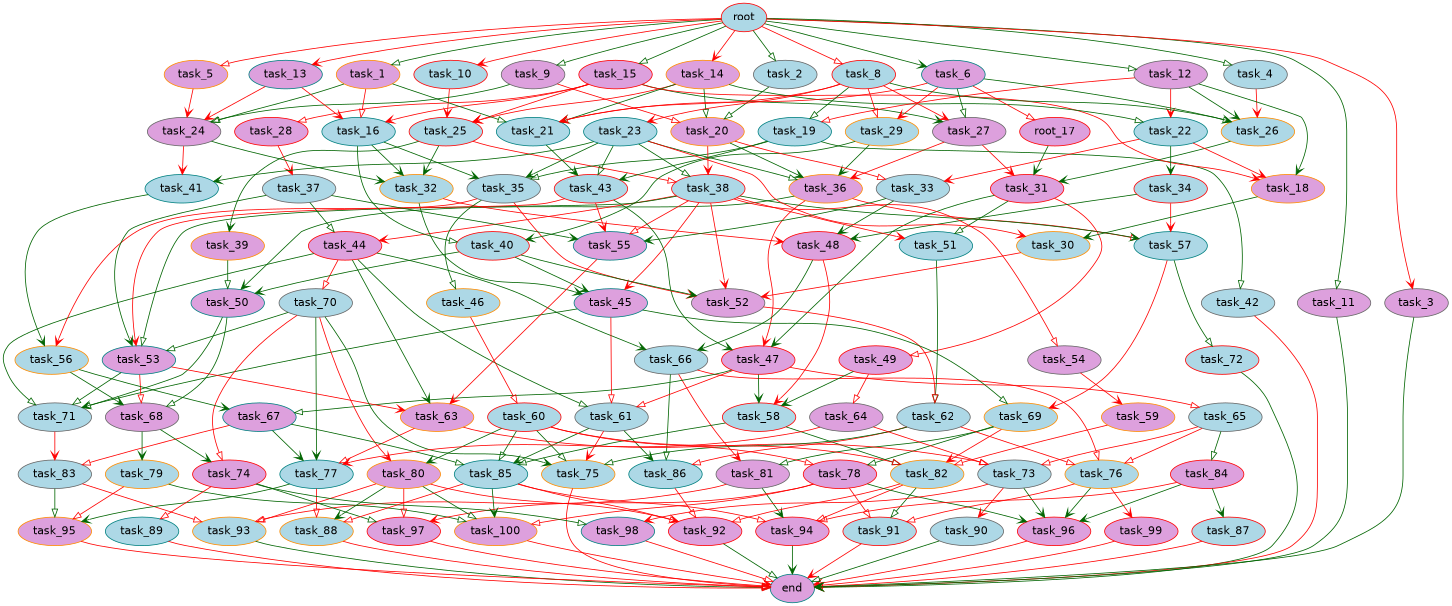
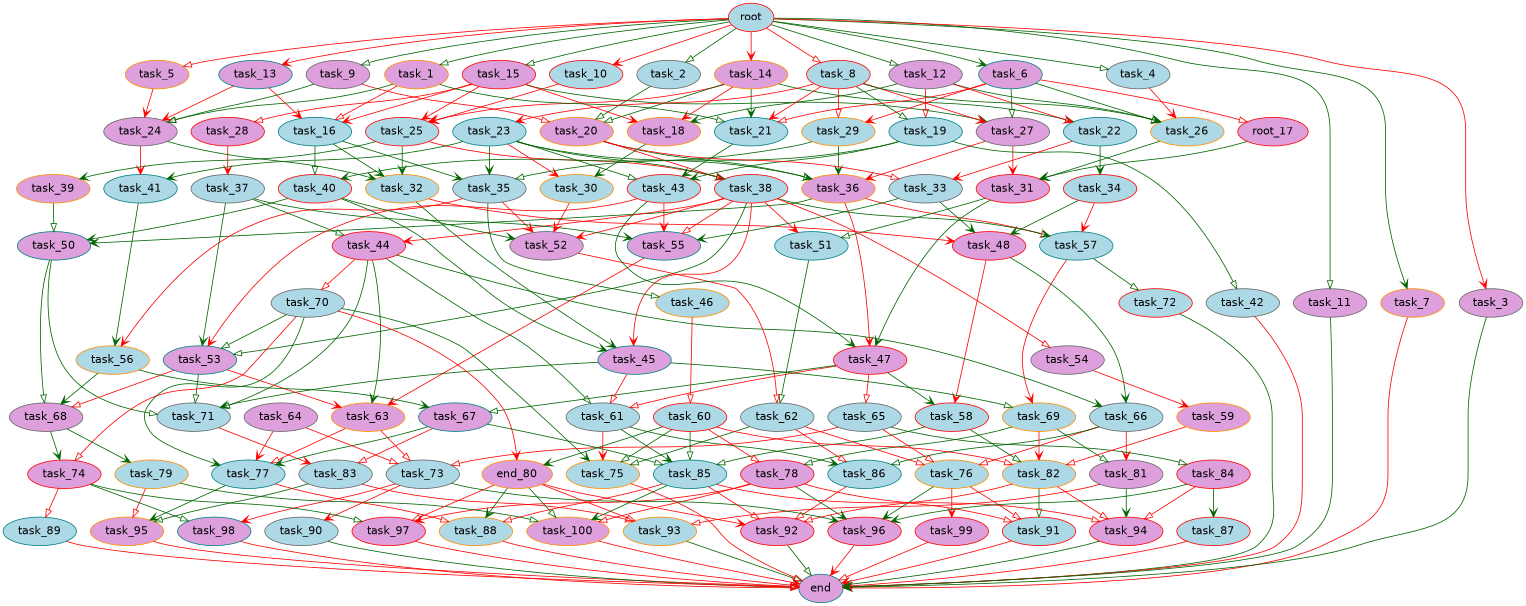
  digraph {
    fontname="DejaVu Sans"
    node [color=red fillcolor=lightblue fontname="DejaVu Sans" style=filled]
    edge [arrowhead=vee color=darkgreen fontname="DejaVu Sans"]
    task_66 [color=gray40]
    task_81 [color=gray40 fillcolor=plum]
    task_76 [color=darkorange]
    task_86 [color=teal]
    task_94 [fillcolor=plum]
    task_93 [color=darkorange]
    task_91
    task_96 [fillcolor=plum]
    task_99 [fillcolor=plum]
    task_92 [fillcolor=plum]
    task_71 [color=gray40]
    task_83 [color=gray40]
    task_95 [color=darkorange fillcolor=plum]
    task_79 [color=darkorange]
    task_100 [color=darkorange fillcolor=plum]
    end [color=teal fillcolor=plum]
    task_27 [color=gray40 fillcolor=plum]
    task_36 [color=darkorange fillcolor=plum]
    task_31 [fillcolor=plum]
    task_57 [color=teal]
    task_47 [fillcolor=plum]
    task_50 [color=teal fillcolor=plum]
    task_51 [color=teal]
-   task_49 [fillcolor=plum]
    task_34
    task_48 [fillcolor=plum]
    task_69 [color=darkorange]
    task_72
    task_58
    task_82 [color=darkorange]
    task_78 [fillcolor=plum]
    task_97 [fillcolor=plum]
    task_63 [color=darkorange fillcolor=plum]
    task_77 [color=teal]
    task_73 [color=gray40]
    task_88 [color=darkorange]
    task_90 [color=gray40]
    task_98 [color=teal fillcolor=plum]
    task_87
    task_26 [color=darkorange]
    task_25
    task_38
    task_32 [color=darkorange]
    task_39 [color=darkorange fillcolor=plum]
    task_44 [fillcolor=plum]
    task_52 [color=gray40 fillcolor=plum]
    task_45 [color=teal fillcolor=plum]
    task_53 [color=teal fillcolor=plum]
    task_54 [color=gray40 fillcolor=plum]
    task_55 [color=teal fillcolor=plum]
    task_70 [color=gray40]
    task_61 [color=gray40]
    task_75 [color=darkorange]
-   task_80 [color=darkorange fillcolor=plum]
+   task_80 [color=darkorange fillcolor=plum label=end_80]
    task_74 [fillcolor=plum]
    task_85 [color=teal]
    task_19 [color=teal]
    task_43
    task_42 [color=gray40]
    task_35 [color=gray40]
    task_56 [color=darkorange]
    task_46 [color=darkorange]
    task_65 [color=gray40]
    task_67 [color=teal fillcolor=plum]
    task_84 [fillcolor=plum]
    task_29 [color=darkorange]
    task_40
    task_20 [color=darkorange fillcolor=plum]
    task_33 [color=gray40]
    task_68 [color=gray40 fillcolor=plum]
    task_15 [fillcolor=plum]
    task_16 [color=teal]
    task_28 [fillcolor=plum]
    task_18 [color=darkorange fillcolor=plum]
    task_37 [color=gray40]
    task_30 [color=darkorange]
    task_10
    task_62 [color=gray40]
    task_23 [color=teal]
    task_41 [color=teal]
    task_59 [color=darkorange fillcolor=plum]
    task_4 [color=gray40]
    task_9 [color=gray40 fillcolor=plum]
    task_24 [color=gray40 fillcolor=plum]
    task_14 [color=darkorange fillcolor=plum]
    task_22 [color=teal]
    task_21 [color=teal]
    task_12 [color=gray40 fillcolor=plum]
    task_60
    task_89 [color=teal]
    task_64 [color=gray40 fillcolor=plum]
    task_11 [color=gray40 fillcolor=plum]
    task_6 [color=teal fillcolor=plum]
    n94 [fillcolor=plum label=root_17]
    root
    task_1 [color=darkorange fillcolor=plum]
    task_13 [color=teal fillcolor=plum]
    task_2 [color=gray40]
    task_5 [color=darkorange fillcolor=plum]
+   task_7 [color=darkorange fillcolor=plum]
    task_3 [color=gray40 fillcolor=plum]
    task_8
    task_66 -> task_81 [color=red]
    task_66 -> task_76 [arrowhead=onormal color=red]
    task_66 -> task_86 [arrowhead=onormal]
    task_81 -> task_94
    task_81 -> task_93 [arrowhead=onormal color=red]
    task_76 -> task_91 [arrowhead=onormal color=red]
    task_76 -> task_96
    task_76 -> task_99 [color=red]
    task_86 -> task_92 [arrowhead=onormal color=red]
    task_94 -> end
    task_93 -> end [arrowhead=onormal]
    task_91 -> end [color=red]
    task_96 -> end [color=red]
    task_99 -> end [arrowhead=onormal color=red]
    task_92 -> end [arrowhead=onormal]
    task_71 -> task_83 [color=red]
    task_83 -> task_93 [arrowhead=onormal color=red]
    task_83 -> task_95 [arrowhead=onormal]
    task_95 -> end [arrowhead=onormal color=red]
    task_79 -> task_95 [arrowhead=onormal color=red]
    task_79 -> task_100 [arrowhead=onormal]
    task_100 -> end [color=red]
    task_27 -> task_36 [color=red]
    task_27 -> task_31 [color=red]
    task_36 -> task_57 [arrowhead=onormal color=red]
    task_36 -> task_47 [color=red]
    task_36 -> task_50
    task_31 -> task_47
    task_31 -> task_51 [arrowhead=onormal]
-   task_31 -> task_49 [arrowhead=onormal color=red]
    task_57 -> task_69 [color=red]
    task_57 -> task_72 [arrowhead=onormal]
    task_47 -> task_58
    task_47 -> task_61 [arrowhead=onormal color=red]
    task_47 -> task_65 [arrowhead=onormal color=red]
    task_47 -> task_67 [arrowhead=onormal]
    task_50 -> task_71 [arrowhead=onormal]
    task_50 -> task_68 [arrowhead=onormal]
    task_51 -> task_62 [arrowhead=onormal]
-   task_49 -> task_58
-   task_49 -> task_64 [arrowhead=onormal color=red]
    task_34 -> task_57 [color=red]
    task_34 -> task_48
    task_48 -> task_66
    task_48 -> task_58 [color=red]
    task_69 -> task_81 [arrowhead=onormal]
    task_69 -> task_82 [color=red]
    task_69 -> task_78 [arrowhead=onormal]
    task_72 -> end
    task_58 -> task_82 [arrowhead=onormal]
    task_58 -> task_85 [arrowhead=onormal]
    task_82 -> task_94 [arrowhead=onormal color=red]
    task_82 -> task_91 [arrowhead=onormal]
    task_82 -> task_92 [arrowhead=onormal color=red]
    task_78 -> task_91 [arrowhead=onormal color=red]
    task_78 -> task_96
    task_78 -> task_100 [arrowhead=onormal color=red]
    task_78 -> task_97 [color=red]
    task_97 -> end [arrowhead=onormal color=red]
    task_63 -> task_77 [arrowhead=onormal color=red]
    task_63 -> task_73 [arrowhead=onormal color=red]
    task_77 -> task_95
    task_77 -> task_88 [arrowhead=onormal color=red]
    task_73 -> task_96
    task_73 -> task_90 [color=red]
    task_73 -> task_98 [color=red]
    task_88 -> end [arrowhead=onormal color=red]
    task_90 -> end [arrowhead=onormal]
    task_98 -> end [arrowhead=onormal color=red]
    task_87 -> end [arrowhead=onormal color=red]
    task_26 -> task_31
    task_25 -> task_38 [arrowhead=onormal color=red]
    task_25 -> task_32
    task_25 -> task_39
    task_38 -> task_57
    task_38 -> task_51 [color=red]
    task_38 -> task_44 [color=red]
    task_38 -> task_52 [color=red]
    task_38 -> task_45 [color=red]
    task_38 -> task_53 [arrowhead=onormal]
    task_38 -> task_54 [arrowhead=onormal color=red]
    task_38 -> task_55 [arrowhead=onormal color=red]
    task_32 -> task_48 [color=red]
    task_32 -> task_45
    task_39 -> task_50 [arrowhead=onormal]
    task_44 -> task_66
    task_44 -> task_71 [arrowhead=onormal]
    task_44 -> task_63
    task_44 -> task_70 [arrowhead=onormal color=red]
    task_44 -> task_61 [arrowhead=onormal]
    task_52 -> task_62 [arrowhead=onormal color=red]
    task_45 -> task_71
    task_45 -> task_69 [arrowhead=onormal]
    task_45 -> task_61 [arrowhead=onormal color=red]
    task_53 -> task_71 [arrowhead=onormal]
    task_53 -> task_63 [color=red]
    task_53 -> task_68 [arrowhead=onormal color=red]
    task_54 -> task_59 [color=red]
    task_55 -> task_63 [color=red]
    task_70 -> task_77
    task_70 -> task_53 [arrowhead=onormal]
    task_70 -> task_75
    task_70 -> task_80 [color=red]
    task_70 -> task_74 [arrowhead=onormal color=red]
    task_61 -> task_86
    task_61 -> task_75 [color=red]
    task_61 -> task_85
    task_75 -> end [arrowhead=onormal color=red]
    task_80 -> task_93 [arrowhead=onormal color=red]
    task_80 -> task_92 [color=red]
    task_80 -> task_100 [arrowhead=onormal]
    task_80 -> task_97 [arrowhead=onormal color=red]
    task_80 -> task_88
    task_74 -> task_97 [arrowhead=onormal]
    task_74 -> task_98 [arrowhead=onormal]
    task_74 -> task_89 [arrowhead=onormal color=red]
    task_85 -> task_94 [arrowhead=onormal color=red]
    task_85 -> task_92 [arrowhead=onormal color=red]
    task_85 -> task_100
    task_85 -> task_88 [arrowhead=onormal color=red]
    task_19 -> task_43
    task_19 -> task_42 [arrowhead=onormal]
    task_19 -> task_35 [arrowhead=onormal]
    task_43 -> task_47
    task_43 -> task_53 [color=red]
    task_43 -> task_55 [color=red]
    task_42 -> end [color=red]
    task_35 -> task_52 [color=red]
    task_35 -> task_56 [color=red]
    task_35 -> task_46 [arrowhead=onormal]
    task_56 -> task_67
    task_56 -> task_68
    task_46 -> task_60 [arrowhead=onormal color=red]
    task_65 -> task_76 [arrowhead=onormal color=red]
    task_65 -> task_73 [arrowhead=onormal color=red]
    task_65 -> task_84 [arrowhead=onormal]
    task_67 -> task_83 [arrowhead=onormal color=red]
    task_67 -> task_77
    task_67 -> task_85 [arrowhead=onormal]
    task_84 -> task_94 [arrowhead=onormal color=red]
    task_84 -> task_96
    task_84 -> task_87
    task_29 -> task_36
    task_29 -> task_40
    task_40 -> task_50
    task_40 -> task_52
    task_40 -> task_45
    task_20 -> task_36
    task_20 -> task_38 [color=red]
    task_20 -> task_33 [arrowhead=onormal color=red]
    task_33 -> task_48
    task_33 -> task_55
    task_68 -> task_79
    task_68 -> task_74
    task_15 -> task_27
    task_15 -> task_25 [color=red]
    task_15 -> task_16 [color=red]
    task_15 -> task_28 [arrowhead=onormal color=red]
    task_15 -> task_18 [color=red]
    task_16 -> task_32
    task_16 -> task_35
    task_16 -> task_40 [arrowhead=onormal]
    task_28 -> task_37 [color=red]
    task_18 -> task_30
    task_37 -> task_44 [arrowhead=onormal]
    task_37 -> task_53
    task_37 -> task_55
    task_30 -> task_52 [color=red]
    task_10 -> task_25 [color=red]
    task_62 -> task_76 [arrowhead=onormal color=red]
    task_62 -> task_86 [arrowhead=onormal color=red]
    task_62 -> task_75 [arrowhead=onormal]
    task_23 -> task_36 [arrowhead=onormal]
    task_23 -> task_38 [arrowhead=onormal]
    task_23 -> task_43 [arrowhead=onormal]
    task_23 -> task_35
    task_23 -> task_30 [color=red]
    task_23 -> task_41
    task_41 -> task_56
    task_59 -> task_82 [arrowhead=onormal color=red]
    task_4 -> task_26 [color=red]
    task_9 -> task_20 [arrowhead=onormal color=red]
    task_9 -> task_24 [arrowhead=onormal]
    task_24 -> task_32
    task_24 -> task_41 [color=red]
    task_14 -> task_25 [color=red]
    task_14 -> task_20 [arrowhead=onormal]
-   task_22 -> task_18 [color=red]
+   task_14 -> task_18 [color=red]
    task_14 -> task_22 [arrowhead=onormal]
    task_14 -> task_21
    task_22 -> task_34
    task_22 -> task_33 [color=red]
    task_21 -> task_43
    task_12 -> task_26
    task_12 -> task_19 [arrowhead=onormal color=red]
    task_12 -> task_18
    task_12 -> task_22 [color=red]
    task_60 -> task_82 [arrowhead=onormal color=red]
    task_60 -> task_78 [arrowhead=onormal color=red]
    task_60 -> task_75 [arrowhead=onormal]
    task_60 -> task_80
    task_60 -> task_85 [arrowhead=onormal]
    task_89 -> end [arrowhead=onormal color=red]
    task_64 -> task_77 [color=red]
    task_64 -> task_73 [arrowhead=onormal color=red]
    task_11 -> end
    task_6 -> task_27 [arrowhead=onormal]
    task_6 -> task_26 [arrowhead=onormal]
    task_6 -> task_29 [color=red]
    task_6 -> task_21 [arrowhead=onormal color=red]
    task_6 -> n94 [arrowhead=onormal color=red]
    n94 -> task_31
    root -> task_15 [arrowhead=onormal]
    root -> task_10 [color=red]
    root -> task_4 [arrowhead=onormal]
    root -> task_9 [arrowhead=onormal]
    root -> task_14 [color=red]
    root -> task_12 [arrowhead=onormal]
    root -> task_11 [arrowhead=onormal]
    root -> task_6
    root -> task_1 [arrowhead=onormal]
    root -> task_13 [color=red]
    root -> task_2 [arrowhead=onormal]
    root -> task_5 [arrowhead=onormal color=red]
+   root -> task_7
    root -> task_3 [color=red]
    root -> task_8 [arrowhead=onormal color=red]
    task_1 -> task_16 [arrowhead=onormal color=red]
    task_1 -> task_24 [arrowhead=onormal]
    task_1 -> task_21 [arrowhead=onormal]
    task_13 -> task_16 [color=red]
    task_13 -> task_24 [color=red]
    task_2 -> task_20 [arrowhead=onormal]
    task_5 -> task_24 [color=red]
+   task_7 -> end [arrowhead=onormal color=red]
    task_3 -> end
    task_8 -> task_27 [color=red]
    task_8 -> task_26
    task_8 -> task_19 [arrowhead=onormal]
    task_8 -> task_29 [arrowhead=onormal color=red]
    task_8 -> task_23 [color=red]
    task_8 -> task_21 [color=red]
  }
